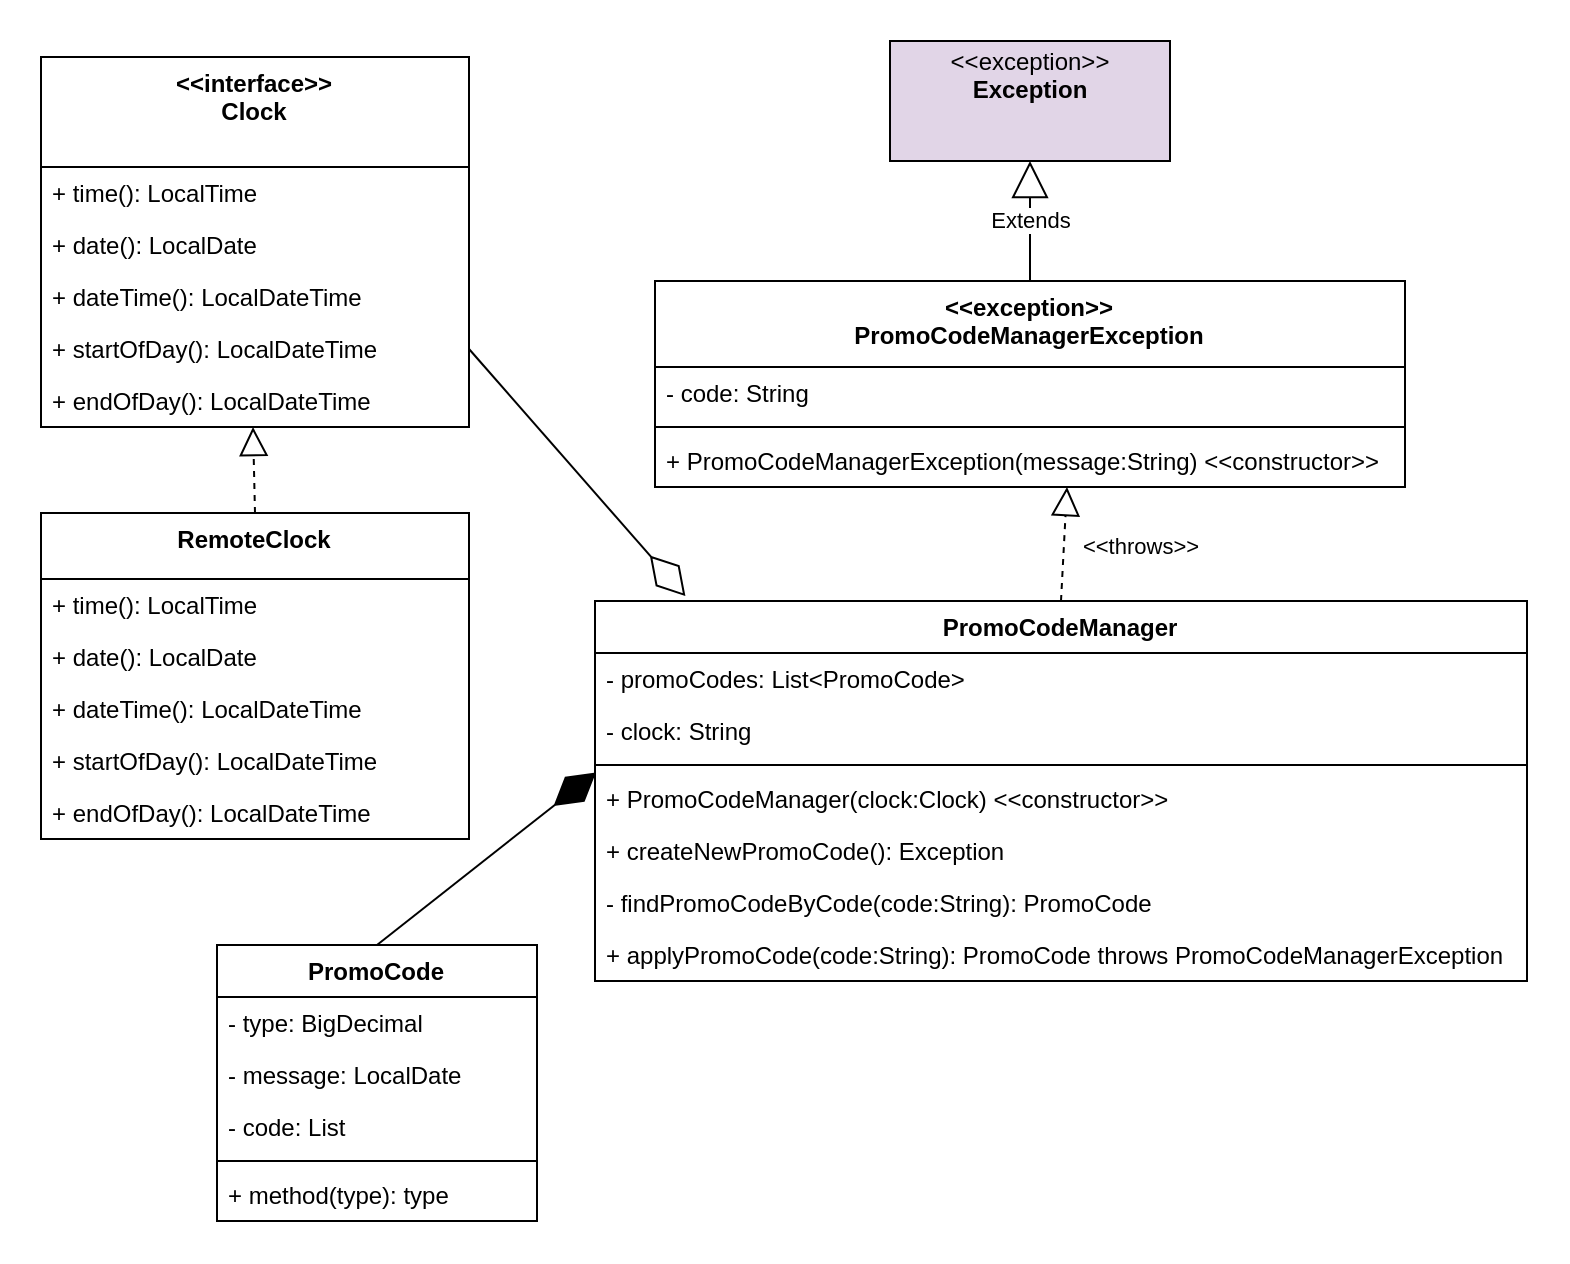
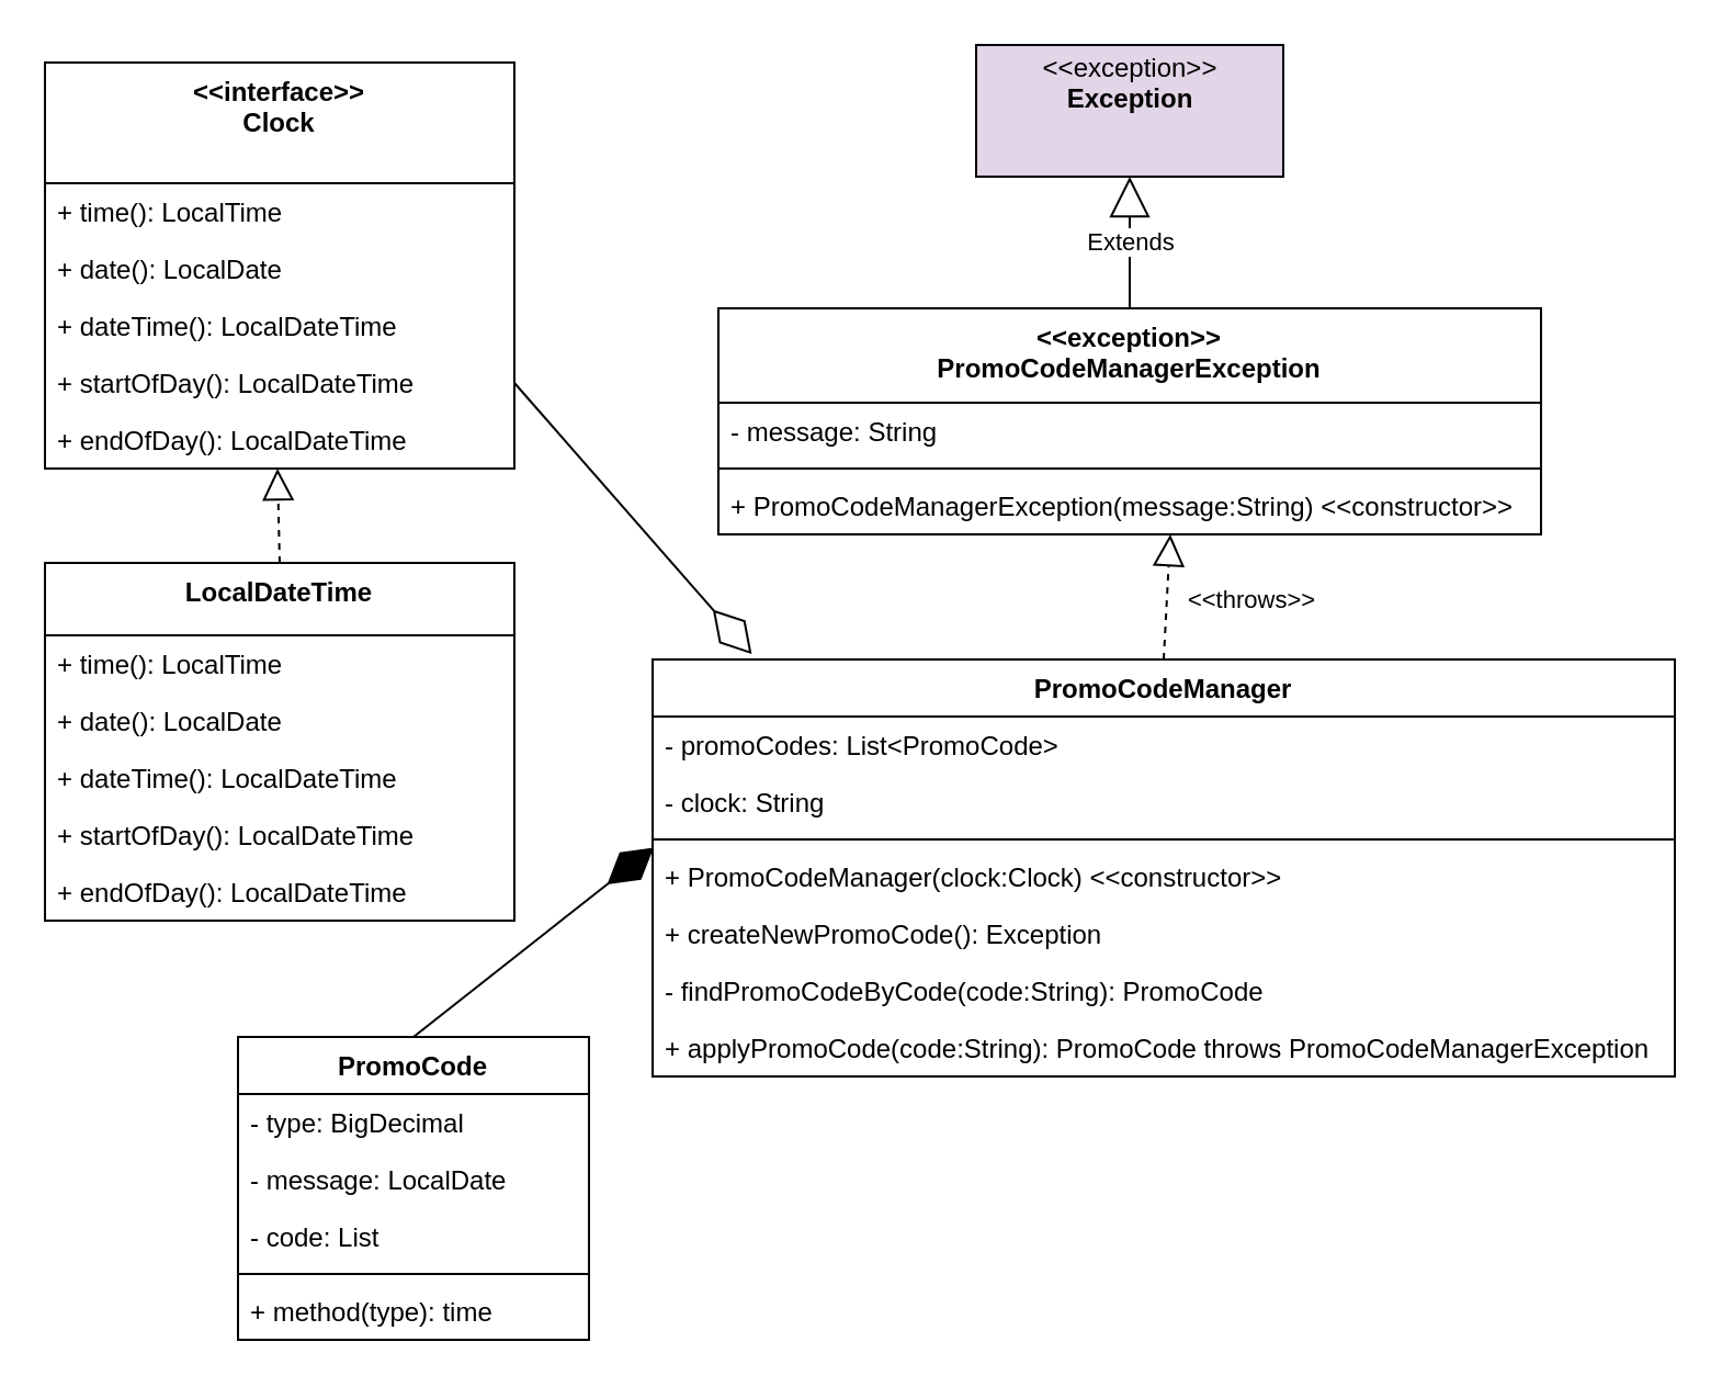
  <mxCell id="0" />
  <mxCell id="1" parent="0" />
  <mxCell id="2" value="" style="endArrow=diamondThin;endFill=0;endSize=24;html=1;entryX=0.097;entryY=-0.013;entryDx=0;entryDy=0;exitX=1;exitY=0.5;exitDx=0;exitDy=0;entryPerimeter=0;" edge="1" parent="1" source="13" target="21"><mxGeometry width="160" relative="1" as="geometry"><mxPoint x="425" y="226" as="sourcePoint" /><mxPoint x="585" y="226" as="targetPoint" /></mxGeometry></mxCell>
  <mxCell id="3" value="" style="endArrow=block;dashed=1;endFill=0;endSize=12;html=1;exitX=0.5;exitY=0;exitDx=0;exitDy=0;" edge="1" parent="1" source="33"><mxGeometry width="160" relative="1" as="geometry"><mxPoint x="115" y="355" as="sourcePoint" /><mxPoint x="126" y="213" as="targetPoint" /></mxGeometry></mxCell>
  <mxCell id="4" value="" style="endArrow=diamondThin;endFill=1;endSize=24;html=1;entryX=0.001;entryY=-0.008;entryDx=0;entryDy=0;entryPerimeter=0;exitX=0.5;exitY=0;exitDx=0;exitDy=0;" edge="1" parent="1" source="15" target="25"><mxGeometry width="160" relative="1" as="geometry"><mxPoint x="299" y="354" as="sourcePoint" /><mxPoint x="459" y="354" as="targetPoint" /></mxGeometry></mxCell>
  <mxCell id="5" value="&lt;p style=&quot;margin: 0px ; margin-top: 4px ; text-align: center&quot;&gt;&amp;lt;&amp;lt;exception&amp;gt;&amp;gt;&lt;br&gt;&lt;b&gt;Exception&lt;/b&gt;&lt;/p&gt;" style="verticalAlign=top;align=left;overflow=fill;fontSize=12;fontFamily=Helvetica;html=1;fillColor=#e1d5e7;" vertex="1" parent="1"><mxGeometry x="444.5" y="20" width="140" height="60" as="geometry" /></mxCell>
  <mxCell id="6" value="Extends" style="endArrow=block;endSize=16;endFill=0;html=1;entryX=0.5;entryY=1;entryDx=0;entryDy=0;exitX=0.5;exitY=0;exitDx=0;exitDy=0;" edge="1" parent="1" source="29" target="5"><mxGeometry width="160" relative="1" as="geometry"><mxPoint x="736" y="314" as="sourcePoint" /><mxPoint x="896" y="314" as="targetPoint" /></mxGeometry></mxCell>
  <mxCell id="7" value="" style="endArrow=block;dashed=1;endFill=0;endSize=12;html=1;exitX=0.5;exitY=0;exitDx=0;exitDy=0;" edge="1" parent="1" source="21"><mxGeometry width="160" relative="1" as="geometry"><mxPoint x="648" y="132" as="sourcePoint" /><mxPoint x="533" y="243" as="targetPoint" /></mxGeometry></mxCell>
  <mxCell id="8" value="&amp;lt;&amp;lt;throws&amp;gt;&amp;gt;" style="edgeLabel;html=1;align=center;verticalAlign=middle;resizable=0;points=[];" vertex="1" connectable="0" parent="7"><mxGeometry x="-0.168" relative="1" as="geometry"><mxPoint x="37.74" y="-4.03" as="offset" /></mxGeometry></mxCell>
  <mxCell id="9" value="&lt;&lt;interface&gt;&gt;&#10;Clock" style="swimlane;fontStyle=1;align=center;verticalAlign=top;childLayout=stackLayout;horizontal=1;startSize=55;horizontalStack=0;resizeParent=1;resizeParentMax=0;resizeLast=0;collapsible=1;marginBottom=0;" vertex="1" parent="1"><mxGeometry x="20" y="28" width="214" height="185" as="geometry" /></mxCell>
  <mxCell id="10" value="+ time(): LocalTime" style="text;strokeColor=none;fillColor=none;align=left;verticalAlign=top;spacingLeft=4;spacingRight=4;overflow=hidden;rotatable=0;points=[[0,0.5],[1,0.5]];portConstraint=eastwest;" vertex="1" parent="9"><mxGeometry y="55" width="214" height="26" as="geometry" /></mxCell>
  <mxCell id="11" value="+ date(): LocalDate" style="text;strokeColor=none;fillColor=none;align=left;verticalAlign=top;spacingLeft=4;spacingRight=4;overflow=hidden;rotatable=0;points=[[0,0.5],[1,0.5]];portConstraint=eastwest;" vertex="1" parent="9"><mxGeometry y="81" width="214" height="26" as="geometry" /></mxCell>
  <mxCell id="12" value="+ dateTime(): LocalDateTime" style="text;strokeColor=none;fillColor=none;align=left;verticalAlign=top;spacingLeft=4;spacingRight=4;overflow=hidden;rotatable=0;points=[[0,0.5],[1,0.5]];portConstraint=eastwest;" vertex="1" parent="9"><mxGeometry y="107" width="214" height="26" as="geometry" /></mxCell>
  <mxCell id="13" value="+ startOfDay(): LocalDateTime" style="text;strokeColor=none;fillColor=none;align=left;verticalAlign=top;spacingLeft=4;spacingRight=4;overflow=hidden;rotatable=0;points=[[0,0.5],[1,0.5]];portConstraint=eastwest;" vertex="1" parent="9"><mxGeometry y="133" width="214" height="26" as="geometry" /></mxCell>
  <mxCell id="14" value="+ endOfDay(): LocalDateTime" style="text;strokeColor=none;fillColor=none;align=left;verticalAlign=top;spacingLeft=4;spacingRight=4;overflow=hidden;rotatable=0;points=[[0,0.5],[1,0.5]];portConstraint=eastwest;" vertex="1" parent="9"><mxGeometry y="159" width="214" height="26" as="geometry" /></mxCell>
  <mxCell id="15" value="PromoCode" style="swimlane;fontStyle=1;align=center;verticalAlign=top;childLayout=stackLayout;horizontal=1;startSize=26;horizontalStack=0;resizeParent=1;resizeParentMax=0;resizeLast=0;collapsible=1;marginBottom=0;" vertex="1" parent="1"><mxGeometry x="108" y="472" width="160" height="138" as="geometry" /></mxCell>
  <mxCell id="16" value="- type: BigDecimal" style="text;strokeColor=none;fillColor=none;align=left;verticalAlign=top;spacingLeft=4;spacingRight=4;overflow=hidden;rotatable=0;points=[[0,0.5],[1,0.5]];portConstraint=eastwest;" vertex="1" parent="15"><mxGeometry y="26" width="160" height="26" as="geometry" /></mxCell>
  <mxCell id="17" value="- message: LocalDate" style="text;strokeColor=none;fillColor=none;align=left;verticalAlign=top;spacingLeft=4;spacingRight=4;overflow=hidden;rotatable=0;points=[[0,0.5],[1,0.5]];portConstraint=eastwest;" vertex="1" parent="15"><mxGeometry y="52" width="160" height="26" as="geometry" /></mxCell>
  <mxCell id="18" value="- code: List" style="text;strokeColor=none;fillColor=none;align=left;verticalAlign=top;spacingLeft=4;spacingRight=4;overflow=hidden;rotatable=0;points=[[0,0.5],[1,0.5]];portConstraint=eastwest;" vertex="1" parent="15"><mxGeometry y="78" width="160" height="26" as="geometry" /></mxCell>
  <mxCell id="19" value="" style="line;strokeWidth=1;fillColor=none;align=left;verticalAlign=middle;spacingTop=-1;spacingLeft=3;spacingRight=3;rotatable=0;labelPosition=right;points=[];portConstraint=eastwest;" vertex="1" parent="15"><mxGeometry y="104" width="160" height="8" as="geometry" /></mxCell>
- <mxCell id="20" value="+ method(type): type" style="text;strokeColor=none;fillColor=none;align=left;verticalAlign=top;spacingLeft=4;spacingRight=4;overflow=hidden;rotatable=0;points=[[0,0.5],[1,0.5]];portConstraint=eastwest;" vertex="1" parent="15"><mxGeometry y="112" width="160" height="26" as="geometry" /></mxCell>
+ <mxCell id="20" value="+ method(type): time" style="text;strokeColor=none;fillColor=none;align=left;verticalAlign=top;spacingLeft=4;spacingRight=4;overflow=hidden;rotatable=0;points=[[0,0.5],[1,0.5]];portConstraint=eastwest;" vertex="1" parent="15"><mxGeometry y="112" width="160" height="26" as="geometry" /></mxCell>
  <mxCell id="21" value="PromoCodeManager" style="swimlane;fontStyle=1;align=center;verticalAlign=top;childLayout=stackLayout;horizontal=1;startSize=26;horizontalStack=0;resizeParent=1;resizeParentMax=0;resizeLast=0;collapsible=1;marginBottom=0;" vertex="1" parent="1"><mxGeometry x="297" y="300" width="466" height="190" as="geometry" /></mxCell>
  <mxCell id="22" value="- promoCodes: List&lt;PromoCode&gt;" style="text;strokeColor=none;fillColor=none;align=left;verticalAlign=top;spacingLeft=4;spacingRight=4;overflow=hidden;rotatable=0;points=[[0,0.5],[1,0.5]];portConstraint=eastwest;" vertex="1" parent="21"><mxGeometry y="26" width="466" height="26" as="geometry" /></mxCell>
  <mxCell id="23" value="- clock: String" style="text;strokeColor=none;fillColor=none;align=left;verticalAlign=top;spacingLeft=4;spacingRight=4;overflow=hidden;rotatable=0;points=[[0,0.5],[1,0.5]];portConstraint=eastwest;" vertex="1" parent="21"><mxGeometry y="52" width="466" height="26" as="geometry" /></mxCell>
  <mxCell id="24" value="" style="line;strokeWidth=1;fillColor=none;align=left;verticalAlign=middle;spacingTop=-1;spacingLeft=3;spacingRight=3;rotatable=0;labelPosition=right;points=[];portConstraint=eastwest;" vertex="1" parent="21"><mxGeometry y="78" width="466" height="8" as="geometry" /></mxCell>
  <mxCell id="25" value="+ PromoCodeManager(clock:Clock) &lt;&lt;constructor&gt;&gt;" style="text;strokeColor=none;fillColor=none;align=left;verticalAlign=top;spacingLeft=4;spacingRight=4;overflow=hidden;rotatable=0;points=[[0,0.5],[1,0.5]];portConstraint=eastwest;" vertex="1" parent="21"><mxGeometry y="86" width="466" height="26" as="geometry" /></mxCell>
  <mxCell id="26" value="+ createNewPromoCode(): Exception" style="text;strokeColor=none;fillColor=none;align=left;verticalAlign=top;spacingLeft=4;spacingRight=4;overflow=hidden;rotatable=0;points=[[0,0.5],[1,0.5]];portConstraint=eastwest;" vertex="1" parent="21"><mxGeometry y="112" width="466" height="26" as="geometry" /></mxCell>
  <mxCell id="27" value="- findPromoCodeByCode(code:String): PromoCode" style="text;strokeColor=none;fillColor=none;align=left;verticalAlign=top;spacingLeft=4;spacingRight=4;overflow=hidden;rotatable=0;points=[[0,0.5],[1,0.5]];portConstraint=eastwest;" vertex="1" parent="21"><mxGeometry y="138" width="466" height="26" as="geometry" /></mxCell>
  <mxCell id="28" value="+ applyPromoCode(code:String): PromoCode throws PromoCodeManagerException&#10; " style="text;strokeColor=none;fillColor=none;align=left;verticalAlign=top;spacingLeft=4;spacingRight=4;overflow=hidden;rotatable=0;points=[[0,0.5],[1,0.5]];portConstraint=eastwest;" vertex="1" parent="21"><mxGeometry y="164" width="466" height="26" as="geometry" /></mxCell>
  <mxCell id="29" value="&lt;&lt;exception&gt;&gt;&#10;PromoCodeManagerException" style="swimlane;fontStyle=1;align=center;verticalAlign=top;childLayout=stackLayout;horizontal=1;startSize=43;horizontalStack=0;resizeParent=1;resizeParentMax=0;resizeLast=0;collapsible=1;marginBottom=0;" vertex="1" parent="1"><mxGeometry x="327" y="140" width="375" height="103" as="geometry" /></mxCell>
- <mxCell id="30" value="- code: String" style="text;strokeColor=none;fillColor=none;align=left;verticalAlign=top;spacingLeft=4;spacingRight=4;overflow=hidden;rotatable=0;points=[[0,0.5],[1,0.5]];portConstraint=eastwest;" vertex="1" parent="29"><mxGeometry y="43" width="375" height="26" as="geometry" /></mxCell>
+ <mxCell id="30" value="- message: String" style="text;strokeColor=none;fillColor=none;align=left;verticalAlign=top;spacingLeft=4;spacingRight=4;overflow=hidden;rotatable=0;points=[[0,0.5],[1,0.5]];portConstraint=eastwest;" vertex="1" parent="29"><mxGeometry y="43" width="375" height="26" as="geometry" /></mxCell>
  <mxCell id="31" value="" style="line;strokeWidth=1;fillColor=none;align=left;verticalAlign=middle;spacingTop=-1;spacingLeft=3;spacingRight=3;rotatable=0;labelPosition=right;points=[];portConstraint=eastwest;" vertex="1" parent="29"><mxGeometry y="69" width="375" height="8" as="geometry" /></mxCell>
  <mxCell id="32" value="+ PromoCodeManagerException(message:String) &lt;&lt;constructor&gt;&gt;" style="text;strokeColor=none;fillColor=none;align=left;verticalAlign=top;spacingLeft=4;spacingRight=4;overflow=hidden;rotatable=0;points=[[0,0.5],[1,0.5]];portConstraint=eastwest;" vertex="1" parent="29"><mxGeometry y="77" width="375" height="26" as="geometry" /></mxCell>
- <mxCell id="33" value="RemoteClock" style="swimlane;fontStyle=1;align=center;verticalAlign=top;childLayout=stackLayout;horizontal=1;startSize=33;horizontalStack=0;resizeParent=1;resizeParentMax=0;resizeLast=0;collapsible=1;marginBottom=0;" vertex="1" parent="1"><mxGeometry x="20" y="256" width="214" height="163" as="geometry" /></mxCell>
+ <mxCell id="33" value="LocalDateTime" style="swimlane;fontStyle=1;align=center;verticalAlign=top;childLayout=stackLayout;horizontal=1;startSize=33;horizontalStack=0;resizeParent=1;resizeParentMax=0;resizeLast=0;collapsible=1;marginBottom=0;" vertex="1" parent="1"><mxGeometry x="20" y="256" width="214" height="163" as="geometry" /></mxCell>
  <mxCell id="34" value="+ time(): LocalTime" style="text;strokeColor=none;fillColor=none;align=left;verticalAlign=top;spacingLeft=4;spacingRight=4;overflow=hidden;rotatable=0;points=[[0,0.5],[1,0.5]];portConstraint=eastwest;" vertex="1" parent="33"><mxGeometry y="33" width="214" height="26" as="geometry" /></mxCell>
  <mxCell id="35" value="+ date(): LocalDate" style="text;strokeColor=none;fillColor=none;align=left;verticalAlign=top;spacingLeft=4;spacingRight=4;overflow=hidden;rotatable=0;points=[[0,0.5],[1,0.5]];portConstraint=eastwest;" vertex="1" parent="33"><mxGeometry y="59" width="214" height="26" as="geometry" /></mxCell>
  <mxCell id="36" value="+ dateTime(): LocalDateTime" style="text;strokeColor=none;fillColor=none;align=left;verticalAlign=top;spacingLeft=4;spacingRight=4;overflow=hidden;rotatable=0;points=[[0,0.5],[1,0.5]];portConstraint=eastwest;" vertex="1" parent="33"><mxGeometry y="85" width="214" height="26" as="geometry" /></mxCell>
  <mxCell id="37" value="+ startOfDay(): LocalDateTime" style="text;strokeColor=none;fillColor=none;align=left;verticalAlign=top;spacingLeft=4;spacingRight=4;overflow=hidden;rotatable=0;points=[[0,0.5],[1,0.5]];portConstraint=eastwest;" vertex="1" parent="33"><mxGeometry y="111" width="214" height="26" as="geometry" /></mxCell>
  <mxCell id="38" value="+ endOfDay(): LocalDateTime" style="text;strokeColor=none;fillColor=none;align=left;verticalAlign=top;spacingLeft=4;spacingRight=4;overflow=hidden;rotatable=0;points=[[0,0.5],[1,0.5]];portConstraint=eastwest;" vertex="1" parent="33"><mxGeometry y="137" width="214" height="26" as="geometry" /></mxCell>
